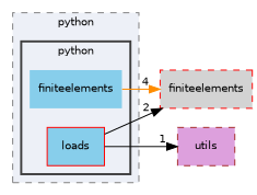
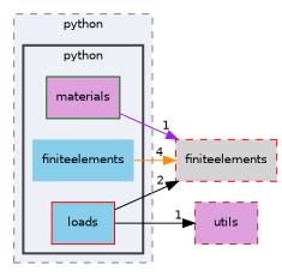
  digraph {
    compound=true
    rankdir=LR
    node [color=red fillcolor=skyblue fontname=Helvetica fontsize=10 shape=box style="filled,"]
    edge [color=black fontname=Helvetica fontsize=10 headlabel=1 labeldistance=1.5 labelfontname=Helvetica labelfontsize=10]
    n1 [color=blue label=finiteelements shape=plaintext style=filled]
    n2 [label=loads]
+   n3 [color=darkgreen fillcolor=plum label=materials]
    n4 [fillcolor=lightgrey label=finiteelements style="dashed,filled"]
    n5 [color=brown fillcolor=plum label=utils style="dashed,filled"]
    subgraph cluster_1 {
      bgcolor="#edf0f7"
      fontname=Helvetica
      fontsize=10
      label=python
      pencolor=grey50
      style="filled,dashed,"
      subgraph cluster_2 {
        bgcolor="#edf0f7"
        fontname=Helvetica
        fontsize=10
        label=python
        pencolor=grey25
        style="filled,bold,"
        n1
        n2
+       n3
      }
    }
    n1 -> n4 [color=darkorange headlabel=4]
    n2 -> n4 [headlabel=2]
    n2 -> n5
+   n3 -> n4 [color=purple]
  }
